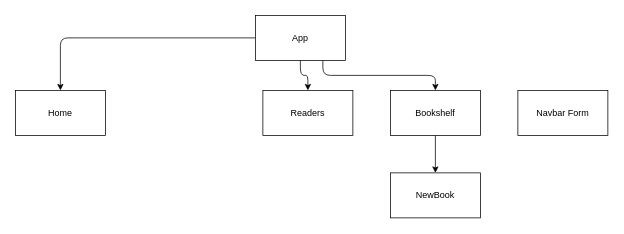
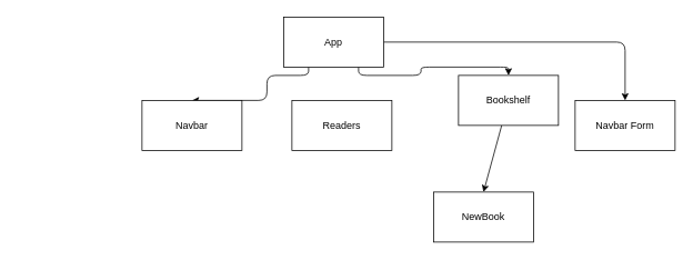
  <mxCell id="0" />
  <mxCell id="1" parent="0" />
- <mxCell id="2" style="edgeStyle=orthogonalEdgeStyle;html=1;entryX=0.5;entryY=0;entryDx=0;entryDy=0;" edge="1" parent="1" source="6" target="7"><mxGeometry relative="1" as="geometry" /></mxCell>
- <mxCell id="4" style="edgeStyle=orthogonalEdgeStyle;html=1;" edge="1" parent="1" source="6" target="11"><mxGeometry relative="1" as="geometry" /></mxCell>
+ <mxCell id="3" style="edgeStyle=orthogonalEdgeStyle;html=1;exitX=0.25;exitY=1;exitDx=0;exitDy=0;entryX=0.5;entryY=0;entryDx=0;entryDy=0;" edge="1" parent="1" source="6" target="8"><mxGeometry relative="1" as="geometry"><Array as="points"><mxPoint x="370" y="90" /><mxPoint x="320" y="90" /></Array></mxGeometry></mxCell>
+ <mxCell id="4" style="edgeStyle=orthogonalEdgeStyle;html=1;entryX=0.5;entryY=0;entryDx=0;entryDy=0;" edge="1" parent="1" source="6" target="9"><mxGeometry relative="1" as="geometry" /></mxCell>
  <mxCell id="5" style="edgeStyle=orthogonalEdgeStyle;html=1;exitX=0.75;exitY=1;exitDx=0;exitDy=0;entryX=0.5;entryY=0;entryDx=0;entryDy=0;" edge="1" parent="1" source="6" target="13"><mxGeometry relative="1" as="geometry" /></mxCell>
  <mxCell id="6" value="App" style="whiteSpace=wrap;html=1;" vertex="1" parent="1"><mxGeometry x="340" y="20" width="120" height="60" as="geometry" /></mxCell>
- <mxCell id="7" value="Home" style="whiteSpace=wrap;html=1;" vertex="1" parent="1"><mxGeometry x="20" y="120" width="120" height="60" as="geometry" /></mxCell>
+ <mxCell id="8" value="Navbar" style="whiteSpace=wrap;html=1;" vertex="1" parent="1"><mxGeometry x="170" y="120" width="120" height="60" as="geometry" /></mxCell>
  <mxCell id="9" value="Navbar Form" style="whiteSpace=wrap;html=1;" vertex="1" parent="1"><mxGeometry x="690" y="120" width="120" height="60" as="geometry" /></mxCell>
  <mxCell id="10" value="NewBook" style="whiteSpace=wrap;html=1;" vertex="1" parent="1"><mxGeometry x="520" y="230" width="120" height="60" as="geometry" /></mxCell>
  <mxCell id="11" value="Readers" style="whiteSpace=wrap;html=1;" vertex="1" parent="1"><mxGeometry x="350" y="120" width="120" height="60" as="geometry" /></mxCell>
  <mxCell id="12" style="edgeStyle=none;html=1;entryX=0.5;entryY=0;entryDx=0;entryDy=0;" edge="1" parent="1" source="13" target="10"><mxGeometry relative="1" as="geometry" /></mxCell>
- <mxCell id="13" value="Bookshelf" style="whiteSpace=wrap;html=1;" vertex="1" parent="1"><mxGeometry x="520" y="120" width="120" height="60" as="geometry" /></mxCell>
+ <mxCell id="13" value="Bookshelf" style="whiteSpace=wrap;html=1;" vertex="1" parent="1"><mxGeometry x="550" y="90" width="120" height="60" as="geometry" /></mxCell>
